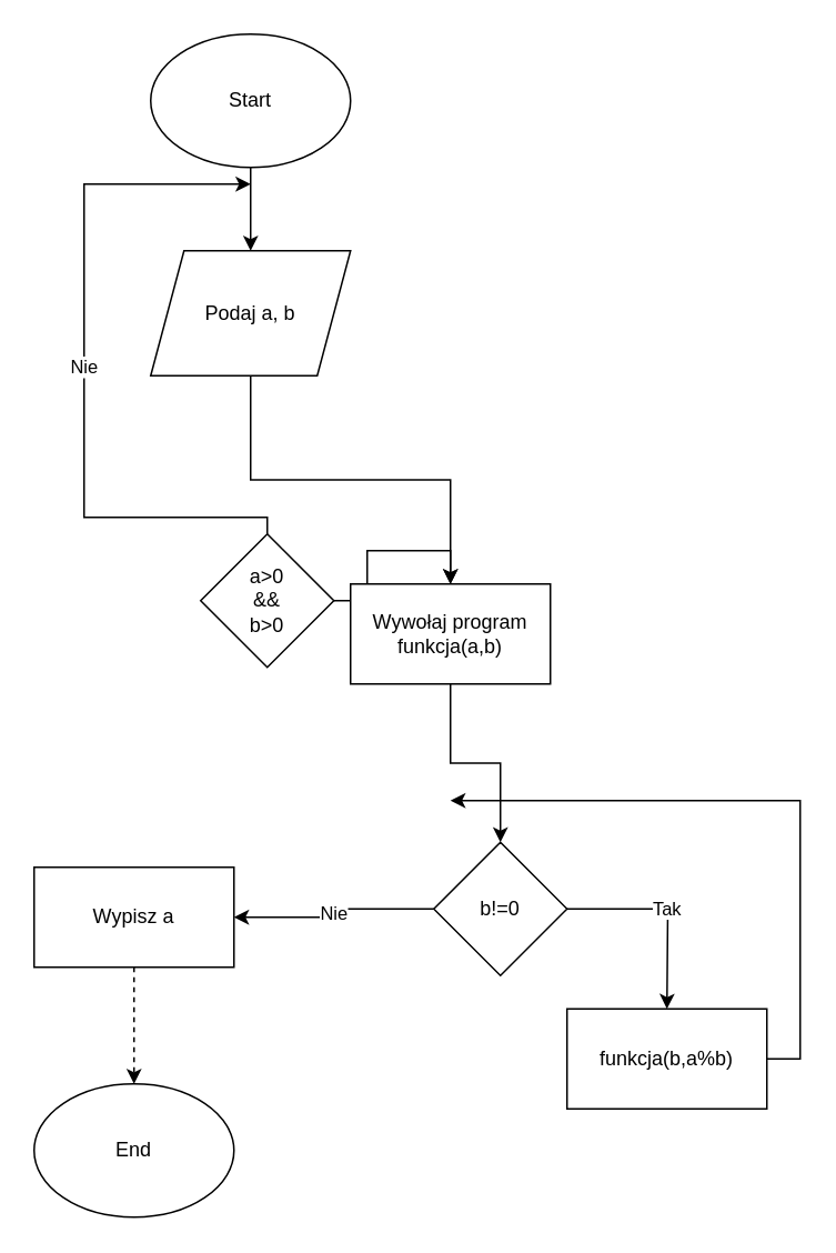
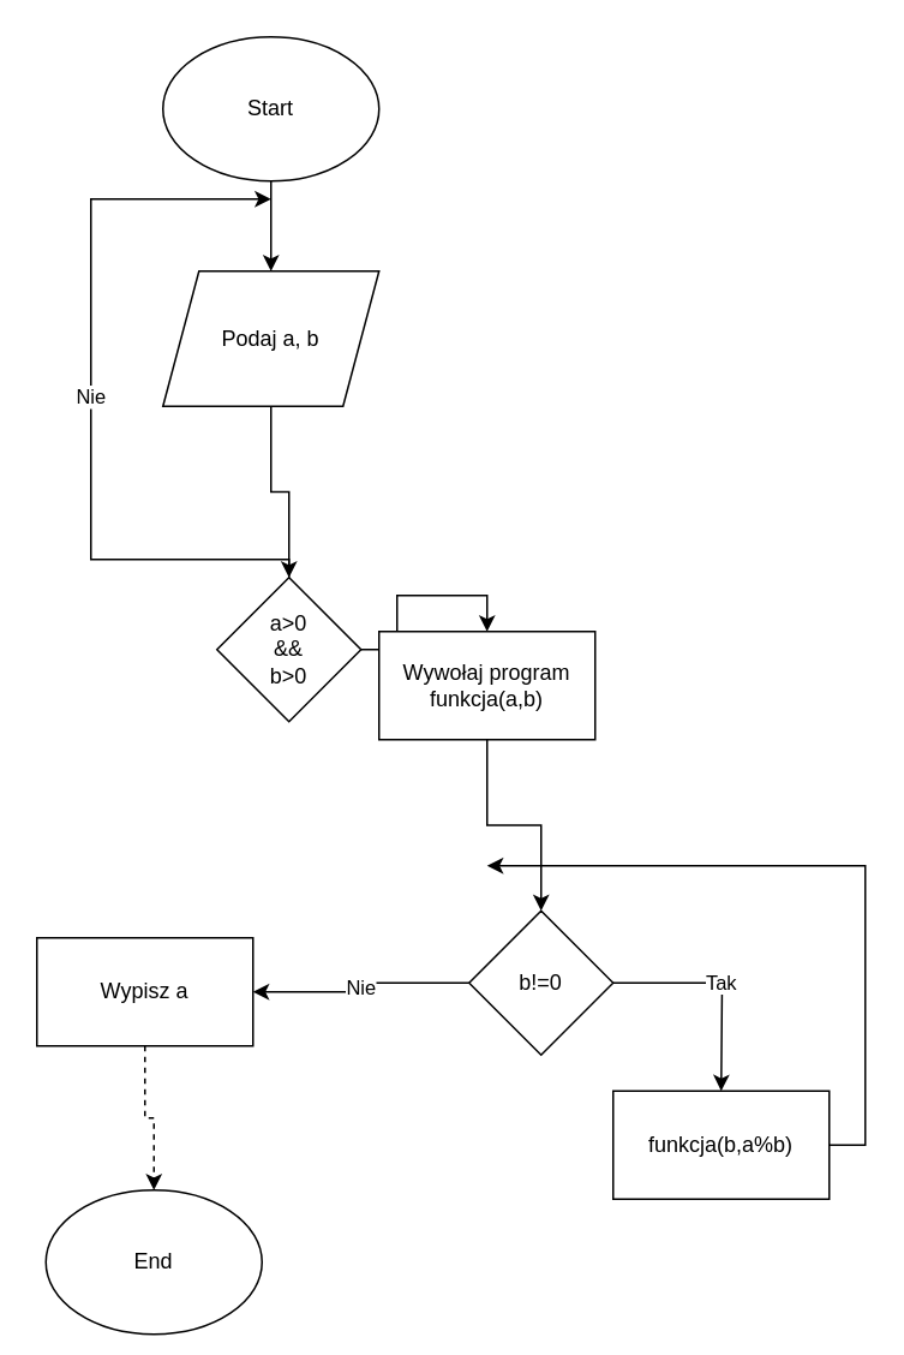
  <mxCell id="0" />
  <mxCell id="1" parent="0" />
  <mxCell id="2" value="" style="edgeStyle=orthogonalEdgeStyle;rounded=0;orthogonalLoop=1;jettySize=auto;html=1;" parent="1" source="3" target="5" edge="1"><mxGeometry relative="1" as="geometry" /></mxCell>
  <mxCell id="3" value="Start" style="ellipse;whiteSpace=wrap;html=1;" parent="1" vertex="1"><mxGeometry x="90" width="120" height="80" as="geometry" y="20" /></mxCell>
- <mxCell id="4" value="" style="edgeStyle=orthogonalEdgeStyle;rounded=0;orthogonalLoop=1;jettySize=auto;html=1;" parent="1" source="5" target="16" edge="1"><mxGeometry relative="1" as="geometry" /></mxCell>
+ <mxCell id="4" value="" style="edgeStyle=orthogonalEdgeStyle;rounded=0;orthogonalLoop=1;jettySize=auto;html=1;" parent="1" source="5" target="8" edge="1"><mxGeometry relative="1" as="geometry" /></mxCell>
  <mxCell id="5" value="Podaj a, b" style="shape=parallelogram;perimeter=parallelogramPerimeter;whiteSpace=wrap;html=1;fixedSize=1;" parent="1" vertex="1"><mxGeometry x="90" y="150" width="120" height="75" as="geometry" /></mxCell>
  <mxCell id="6" value="Nie" style="edgeStyle=orthogonalEdgeStyle;rounded=0;orthogonalLoop=1;jettySize=auto;html=1;" parent="1" source="8" edge="1"><mxGeometry relative="1" as="geometry"><mxPoint x="150" y="110" as="targetPoint" /><Array as="points"><mxPoint x="50" y="310" /><mxPoint x="50" y="110" /></Array></mxGeometry></mxCell>
  <mxCell id="7" style="edgeStyle=orthogonalEdgeStyle;rounded=0;orthogonalLoop=1;jettySize=auto;html=1;exitX=1;exitY=0.5;exitDx=0;exitDy=0;entryX=0.5;entryY=0;entryDx=0;entryDy=0;" edge="1" parent="1" source="8" target="16"><mxGeometry relative="1" as="geometry" /></mxCell>
  <mxCell id="8" value="a&amp;gt;0&lt;br&gt;&amp;amp;&amp;amp;&lt;br&gt;b&amp;gt;0" style="rhombus;whiteSpace=wrap;html=1;" parent="1" vertex="1"><mxGeometry x="120" y="320" width="80" height="80" as="geometry" /></mxCell>
  <mxCell id="9" value="Nie" style="edgeStyle=orthogonalEdgeStyle;rounded=0;orthogonalLoop=1;jettySize=auto;html=1;" parent="1" source="11" target="13" edge="1"><mxGeometry relative="1" as="geometry" /></mxCell>
  <mxCell id="10" value="Tak" style="edgeStyle=orthogonalEdgeStyle;rounded=0;orthogonalLoop=1;jettySize=auto;html=1;entryX=0.5;entryY=0;entryDx=0;entryDy=0;" parent="1" source="11" edge="1"><mxGeometry relative="1" as="geometry"><mxPoint x="400" y="605" as="targetPoint" /></mxGeometry></mxCell>
  <mxCell id="11" value="b!=0" style="rhombus;whiteSpace=wrap;html=1;" parent="1" vertex="1"><mxGeometry x="260" y="505" width="80" height="80" as="geometry" /></mxCell>
  <mxCell id="12" value="" style="edgeStyle=orthogonalEdgeStyle;rounded=0;orthogonalLoop=1;jettySize=auto;html=1;dashed=1;" parent="1" source="13" target="14" edge="1"><mxGeometry relative="1" as="geometry" /></mxCell>
  <mxCell id="13" value="Wypisz a" style="whiteSpace=wrap;html=1;" parent="1" vertex="1"><mxGeometry x="20" y="520" width="120" height="60" as="geometry" /></mxCell>
- <mxCell id="14" value="End" style="ellipse;whiteSpace=wrap;html=1;" parent="1" vertex="1"><mxGeometry x="20" y="650" width="120" height="80" as="geometry" /></mxCell>
+ <mxCell id="14" value="End" style="ellipse;whiteSpace=wrap;html=1;" parent="1" vertex="1"><mxGeometry x="25" y="660" width="120" height="80" as="geometry" /></mxCell>
  <mxCell id="15" style="edgeStyle=orthogonalEdgeStyle;rounded=0;orthogonalLoop=1;jettySize=auto;html=1;entryX=0.5;entryY=0;entryDx=0;entryDy=0;" edge="1" parent="1" source="16" target="11"><mxGeometry relative="1" as="geometry" /></mxCell>
  <mxCell id="16" value="Wywołaj program&lt;br&gt;funkcja(a,b)" style="rounded=0;whiteSpace=wrap;html=1;" vertex="1" parent="1"><mxGeometry x="210" y="350" width="120" height="60" as="geometry" /></mxCell>
  <mxCell id="17" style="edgeStyle=orthogonalEdgeStyle;rounded=0;orthogonalLoop=1;jettySize=auto;html=1;exitX=1;exitY=0.5;exitDx=0;exitDy=0;" edge="1" parent="1" source="18"><mxGeometry relative="1" as="geometry"><mxPoint x="270" y="480" as="targetPoint" /><Array as="points"><mxPoint x="480" y="635" /><mxPoint x="480" y="480" /><mxPoint x="440" y="480" /></Array></mxGeometry></mxCell>
  <mxCell id="18" value="funkcja(b,a%b)" style="rounded=0;whiteSpace=wrap;html=1;" vertex="1" parent="1"><mxGeometry x="340" y="605" width="120" height="60" as="geometry" /></mxCell>
